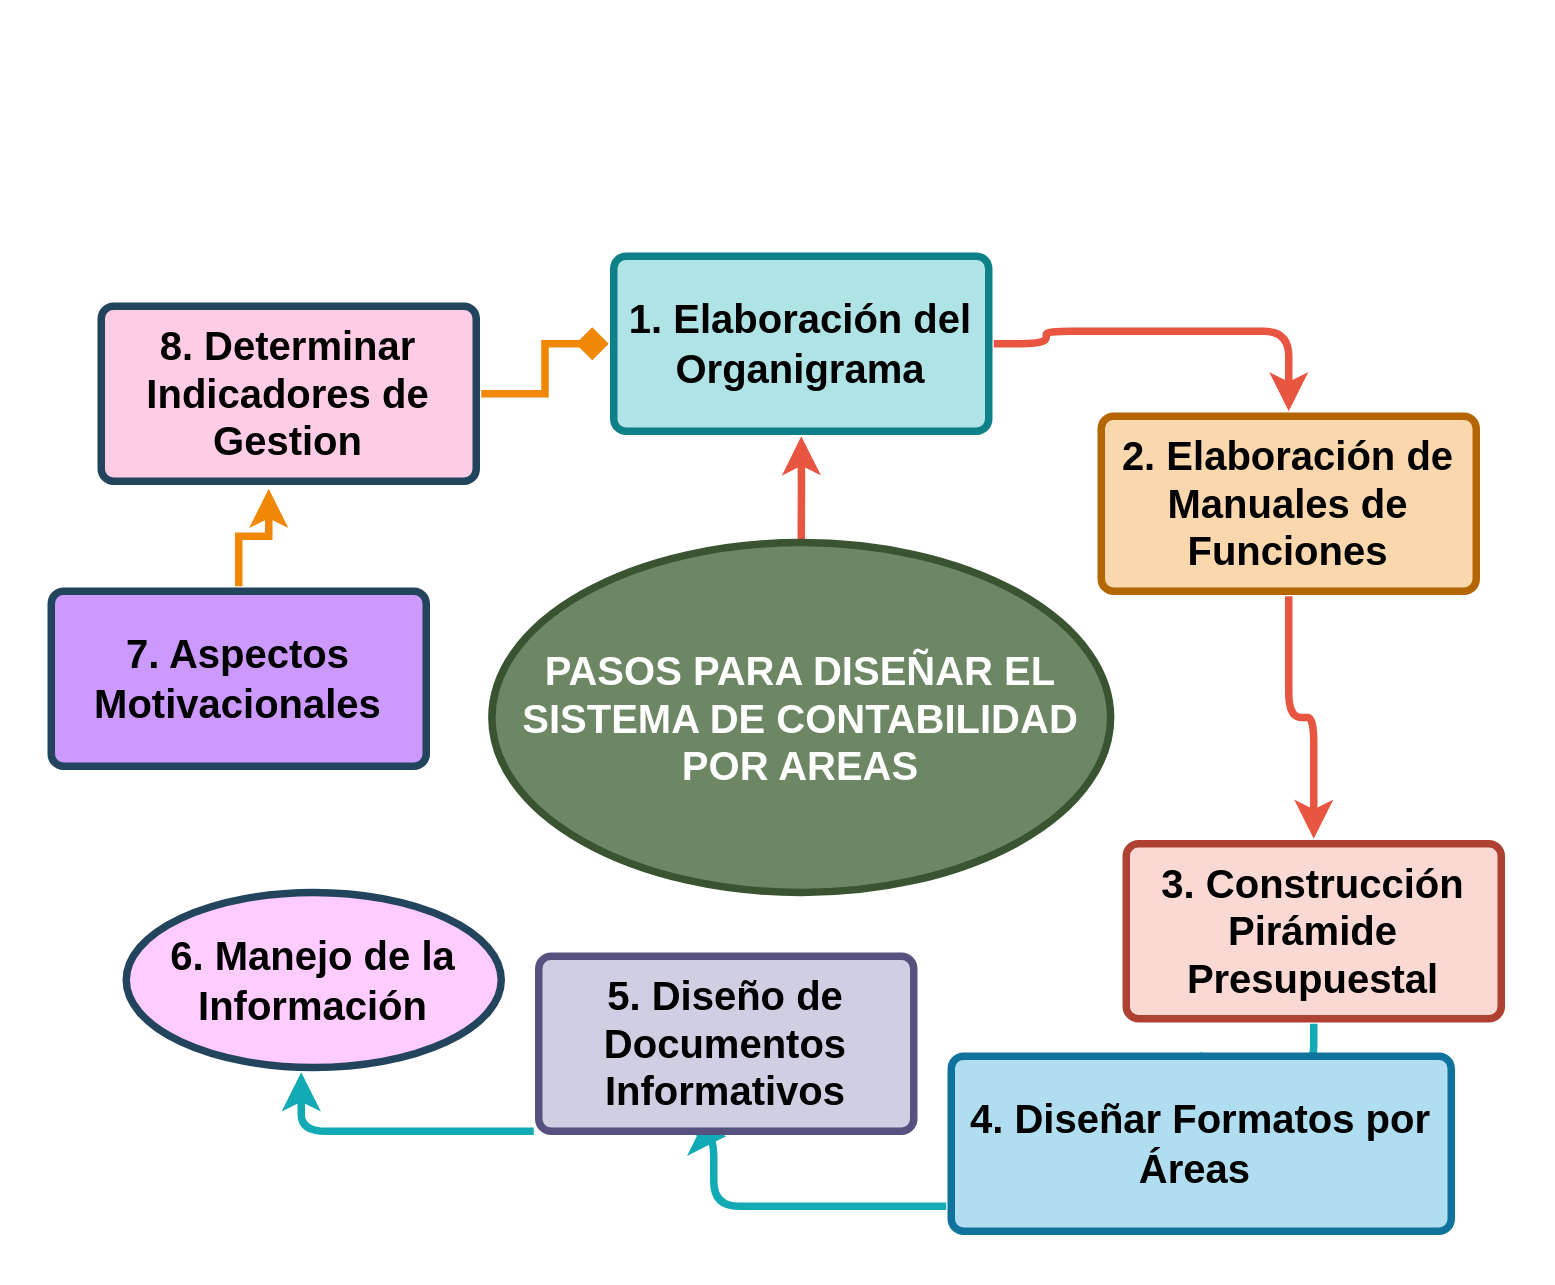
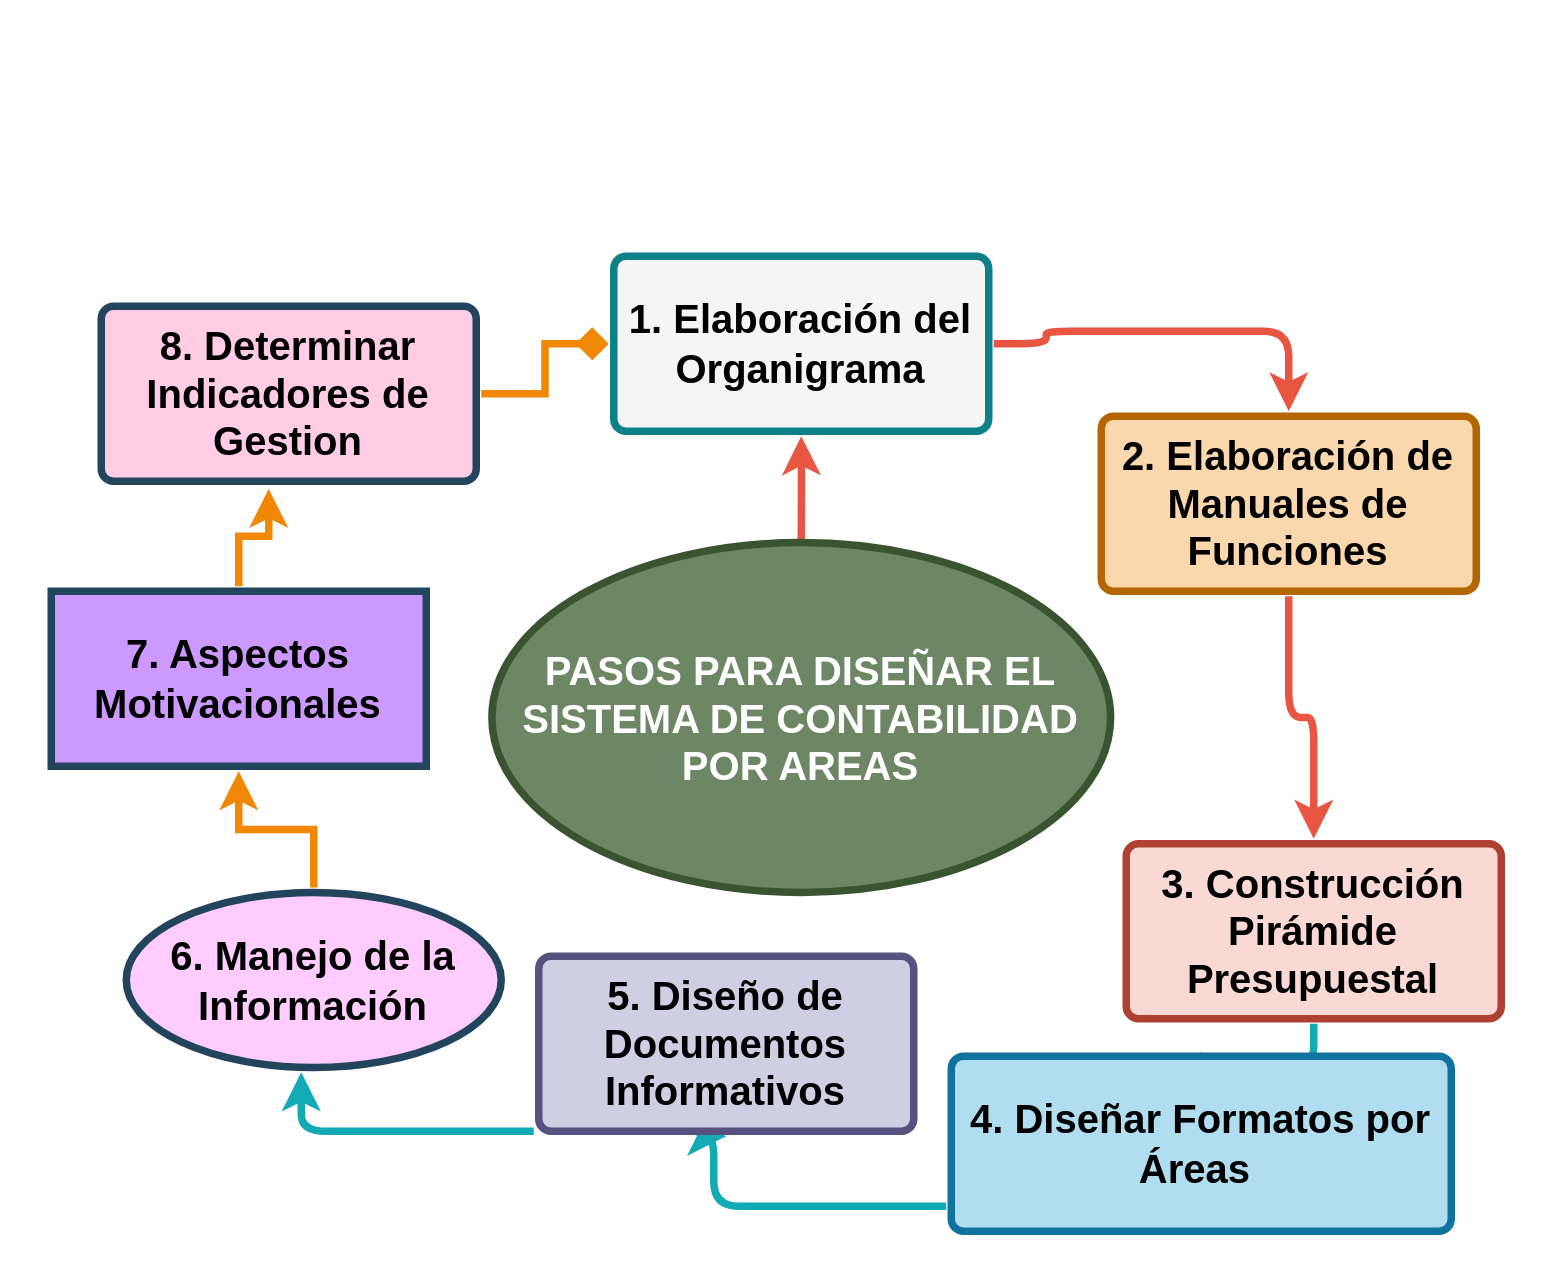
  <mxCell id="0" />
  <mxCell id="1" parent="0" />
  <mxCell id="2" style="edgeStyle=orthogonalEdgeStyle;rounded=1;orthogonalLoop=1;jettySize=auto;html=1;entryX=0.5;entryY=0;entryDx=0;entryDy=0;shadow=0;fontSize=14;fontColor=#FFFFFF;fontStyle=1;strokeColor=#E85642;strokeWidth=3;fillColor=#b0e3e6;labelBackgroundColor=none;spacing=5;startFill=0;" edge="1" parent="1" source="3" target="10"><mxGeometry relative="1" as="geometry"><Array as="points"><mxPoint x="418" y="137" /><mxPoint x="418" y="132" /><mxPoint x="515" y="132" /></Array></mxGeometry></mxCell>
- <mxCell id="3" value="1. Elaboración del Organigrama" style="rounded=1;whiteSpace=wrap;html=1;shadow=0;labelBackgroundColor=none;strokeColor=#0e8088;strokeWidth=3;fillColor=#b0e3e6;fontFamily=Helvetica;fontSize=16;align=center;fontStyle=1;spacing=5;arcSize=7;perimeterSpacing=2;" parent="1" vertex="1"><mxGeometry x="245" y="102" width="150" height="70" as="geometry" /></mxCell>
+ <mxCell id="3" value="1. Elaboración del Organigrama" style="rounded=1;whiteSpace=wrap;html=1;shadow=0;labelBackgroundColor=none;strokeColor=#0e8088;strokeWidth=3;fillColor=#f5f5f5;fontFamily=Helvetica;fontSize=16;align=center;fontStyle=1;spacing=5;arcSize=7;perimeterSpacing=2;" parent="1" vertex="1"><mxGeometry x="245" y="102" width="150" height="70" as="geometry" /></mxCell>
  <mxCell id="4" value="" style="edgeStyle=none;rounded=0;jumpStyle=none;html=1;shadow=0;labelBackgroundColor=none;startArrow=none;startFill=0;endArrow=classic;endFill=1;jettySize=auto;orthogonalLoop=1;strokeColor=#F08705;strokeWidth=3;fontFamily=Helvetica;fontSize=14;fontColor=#FFFFFF;spacing=5;" parent="1" edge="1"><mxGeometry relative="1" as="geometry"><mxPoint x="391.111" y="20.5" as="sourcePoint" /></mxGeometry></mxCell>
  <mxCell id="5" value="" style="edgeStyle=none;rounded=0;jumpStyle=none;html=1;shadow=0;labelBackgroundColor=none;startArrow=none;startFill=0;endArrow=classic;endFill=1;jettySize=auto;orthogonalLoop=1;strokeColor=#F08705;strokeWidth=3;fontFamily=Helvetica;fontSize=14;fontColor=#FFFFFF;spacing=5;" parent="1" edge="1"><mxGeometry relative="1" as="geometry"><mxPoint x="320" y="20.5" as="sourcePoint" /></mxGeometry></mxCell>
  <mxCell id="6" value="" style="edgeStyle=none;rounded=0;jumpStyle=none;html=1;shadow=0;labelBackgroundColor=none;startArrow=none;startFill=0;endArrow=classic;endFill=1;jettySize=auto;orthogonalLoop=1;strokeColor=#F08705;strokeWidth=3;fontFamily=Helvetica;fontSize=14;fontColor=#FFFFFF;spacing=5;" parent="1" edge="1"><mxGeometry relative="1" as="geometry"><mxPoint x="248.889" y="20.5" as="sourcePoint" /></mxGeometry></mxCell>
  <mxCell id="7" style="edgeStyle=orthogonalEdgeStyle;rounded=1;orthogonalLoop=1;jettySize=auto;html=1;entryX=0.5;entryY=1;entryDx=0;entryDy=0;shadow=0;fontSize=14;fontColor=#FFFFFF;fontStyle=1;strokeColor=#E85642;strokeWidth=3;fillColor=#b0e3e6;labelBackgroundColor=none;spacing=5;startFill=0;" edge="1" parent="1" source="8" target="3"><mxGeometry relative="1" as="geometry" /></mxCell>
  <mxCell id="8" value="&lt;span&gt;PASOS PARA DISEÑAR EL SISTEMA DE CONTABILIDAD POR AREAS&lt;/span&gt;" style="ellipse;whiteSpace=wrap;html=1;fillColor=#6d8764;shadow=0;rounded=1;fontSize=16;fontStyle=1;strokeWidth=3;spacing=5;arcSize=7;strokeColor=#3A5431;fontColor=#ffffff;" vertex="1" parent="1"><mxGeometry x="196.25" y="216.5" width="247.5" height="140" as="geometry" /></mxCell>
  <mxCell id="9" style="edgeStyle=orthogonalEdgeStyle;rounded=1;orthogonalLoop=1;jettySize=auto;html=1;shadow=0;fontSize=14;fontColor=#FFFFFF;fontStyle=1;strokeColor=#E85642;strokeWidth=3;fillColor=#b0e3e6;labelBackgroundColor=none;spacing=5;startFill=0;" edge="1" parent="1" source="10" target="12"><mxGeometry relative="1" as="geometry" /></mxCell>
  <mxCell id="10" value="2. Elaboración de Manuales de Funciones" style="rounded=1;whiteSpace=wrap;html=1;shadow=0;labelBackgroundColor=none;strokeColor=#b46504;strokeWidth=3;fillColor=#fad7ac;fontFamily=Helvetica;fontSize=16;align=center;fontStyle=1;spacing=5;arcSize=7;perimeterSpacing=2;" vertex="1" parent="1"><mxGeometry x="440" y="166" width="150" height="70" as="geometry" /></mxCell>
  <mxCell id="11" style="edgeStyle=orthogonalEdgeStyle;rounded=1;orthogonalLoop=1;jettySize=auto;html=1;shadow=0;fontSize=14;fontColor=#FFFFFF;fontStyle=1;strokeColor=#12AAB5;strokeWidth=3;fillColor=#b0e3e6;labelBackgroundColor=none;spacing=5;startFill=0;" edge="1" parent="1" source="12" target="14"><mxGeometry relative="1" as="geometry" /></mxCell>
  <mxCell id="12" value="3. Construcción Pirámide Presupuestal" style="rounded=1;whiteSpace=wrap;html=1;shadow=0;labelBackgroundColor=none;strokeColor=#ae4132;strokeWidth=3;fillColor=#fad9d5;fontFamily=Helvetica;fontSize=16;align=center;fontStyle=1;spacing=5;arcSize=7;perimeterSpacing=2;" vertex="1" parent="1"><mxGeometry x="450" y="337" width="150" height="70" as="geometry" /></mxCell>
  <mxCell id="13" style="edgeStyle=orthogonalEdgeStyle;rounded=1;orthogonalLoop=1;jettySize=auto;html=1;entryX=0.5;entryY=1;entryDx=0;entryDy=0;shadow=0;fontSize=14;fontColor=#FFFFFF;fontStyle=1;strokeColor=#12AAB5;strokeWidth=3;fillColor=#b0e3e6;labelBackgroundColor=none;spacing=5;startFill=0;" edge="1" parent="1" source="14" target="16"><mxGeometry relative="1" as="geometry"><Array as="points"><mxPoint x="285" y="482" /></Array></mxGeometry></mxCell>
  <mxCell id="14" value="4. Diseñar Formatos por Áreas&amp;nbsp;" style="rounded=1;whiteSpace=wrap;html=1;shadow=0;labelBackgroundColor=none;strokeColor=#10739e;strokeWidth=3;fillColor=#b1ddf0;fontFamily=Helvetica;fontSize=16;align=center;fontStyle=1;spacing=5;arcSize=7;perimeterSpacing=2;" vertex="1" parent="1"><mxGeometry x="380" y="422" width="200" height="70" as="geometry" /></mxCell>
  <mxCell id="15" style="edgeStyle=orthogonalEdgeStyle;rounded=1;orthogonalLoop=1;jettySize=auto;html=1;shadow=0;fontSize=14;fontColor=#FFFFFF;strokeColor=#12AAB5;strokeWidth=3;labelBackgroundColor=none;spacing=5;startFill=0;fontStyle=1;fillColor=#b0e3e6;" edge="1" parent="1" source="16" target="18"><mxGeometry relative="1" as="geometry"><Array as="points"><mxPoint x="120" y="452" /></Array></mxGeometry></mxCell>
  <mxCell id="16" value="5. Diseño de Documentos Informativos" style="rounded=1;whiteSpace=wrap;html=1;shadow=0;labelBackgroundColor=none;strokeColor=#56517e;strokeWidth=3;fillColor=#d0cee2;fontFamily=Helvetica;fontSize=16;align=center;fontStyle=1;spacing=5;arcSize=7;perimeterSpacing=2;" vertex="1" parent="1"><mxGeometry x="215" y="382" width="150" height="70" as="geometry" /></mxCell>
+ <mxCell id="17" style="edgeStyle=orthogonalEdgeStyle;rounded=0;orthogonalLoop=1;jettySize=auto;html=1;entryX=0.5;entryY=1;entryDx=0;entryDy=0;shadow=0;fontSize=14;fontColor=#FFFFFF;strokeColor=#F08705;strokeWidth=3;labelBackgroundColor=none;spacing=5;endFill=1;startFill=0;" edge="1" parent="1" source="18" target="20"><mxGeometry relative="1" as="geometry" /></mxCell>
  <mxCell id="18" value="6. Manejo de la Información" style="ellipse;whiteSpace=wrap;html=1;shadow=0;labelBackgroundColor=none;strokeColor=#23445d;strokeWidth=3;fontFamily=Helvetica;fontSize=16;align=center;fontStyle=1;spacing=5;arcSize=7;perimeterSpacing=2;fillColor=#FFCCFF;" vertex="1" parent="1"><mxGeometry x="50" y="356.5" width="150" height="70" as="geometry" /></mxCell>
  <mxCell id="19" style="edgeStyle=orthogonalEdgeStyle;rounded=0;orthogonalLoop=1;jettySize=auto;html=1;entryX=0.448;entryY=1.014;entryDx=0;entryDy=0;entryPerimeter=0;shadow=0;fontSize=14;fontColor=#FFFFFF;strokeColor=#F08705;strokeWidth=3;labelBackgroundColor=none;spacing=5;endFill=1;startFill=0;" edge="1" parent="1" source="20" target="22"><mxGeometry relative="1" as="geometry" /></mxCell>
- <mxCell id="20" value="7. Aspectos Motivacionales" style="rounded=1;whiteSpace=wrap;html=1;shadow=0;labelBackgroundColor=none;strokeColor=#23445d;strokeWidth=3;fontFamily=Helvetica;fontSize=16;align=center;fontStyle=1;spacing=5;arcSize=7;perimeterSpacing=2;fillColor=#CC99FF;" vertex="1" parent="1"><mxGeometry x="20" y="236" width="150" height="70" as="geometry" /></mxCell>
+ <mxCell id="20" value="7. Aspectos Motivacionales" style="whiteSpace=wrap;html=1;shadow=0;labelBackgroundColor=none;strokeColor=#23445d;strokeWidth=3;fontFamily=Helvetica;fontSize=16;align=center;fontStyle=1;spacing=5;arcSize=7;perimeterSpacing=2;fillColor=#CC99FF;rounded=0;" vertex="1" parent="1"><mxGeometry x="20" y="236" width="150" height="70" as="geometry" /></mxCell>
  <mxCell id="21" style="edgeStyle=orthogonalEdgeStyle;rounded=0;orthogonalLoop=1;jettySize=auto;html=1;entryX=0;entryY=0.5;entryDx=0;entryDy=0;shadow=0;fontSize=14;fontColor=#FFFFFF;strokeColor=#F08705;strokeWidth=3;labelBackgroundColor=none;spacing=5;endFill=1;startFill=0;endArrow=diamond;" edge="1" parent="1" source="22" target="3"><mxGeometry relative="1" as="geometry" /></mxCell>
  <mxCell id="22" value="8. Determinar Indicadores de Gestion" style="rounded=1;whiteSpace=wrap;html=1;shadow=0;labelBackgroundColor=none;strokeColor=#23445d;strokeWidth=3;fontFamily=Helvetica;fontSize=16;align=center;fontStyle=1;spacing=5;arcSize=7;perimeterSpacing=2;fillColor=#FFCCE6;" vertex="1" parent="1"><mxGeometry x="40" y="122" width="150" height="70" as="geometry" /></mxCell>
